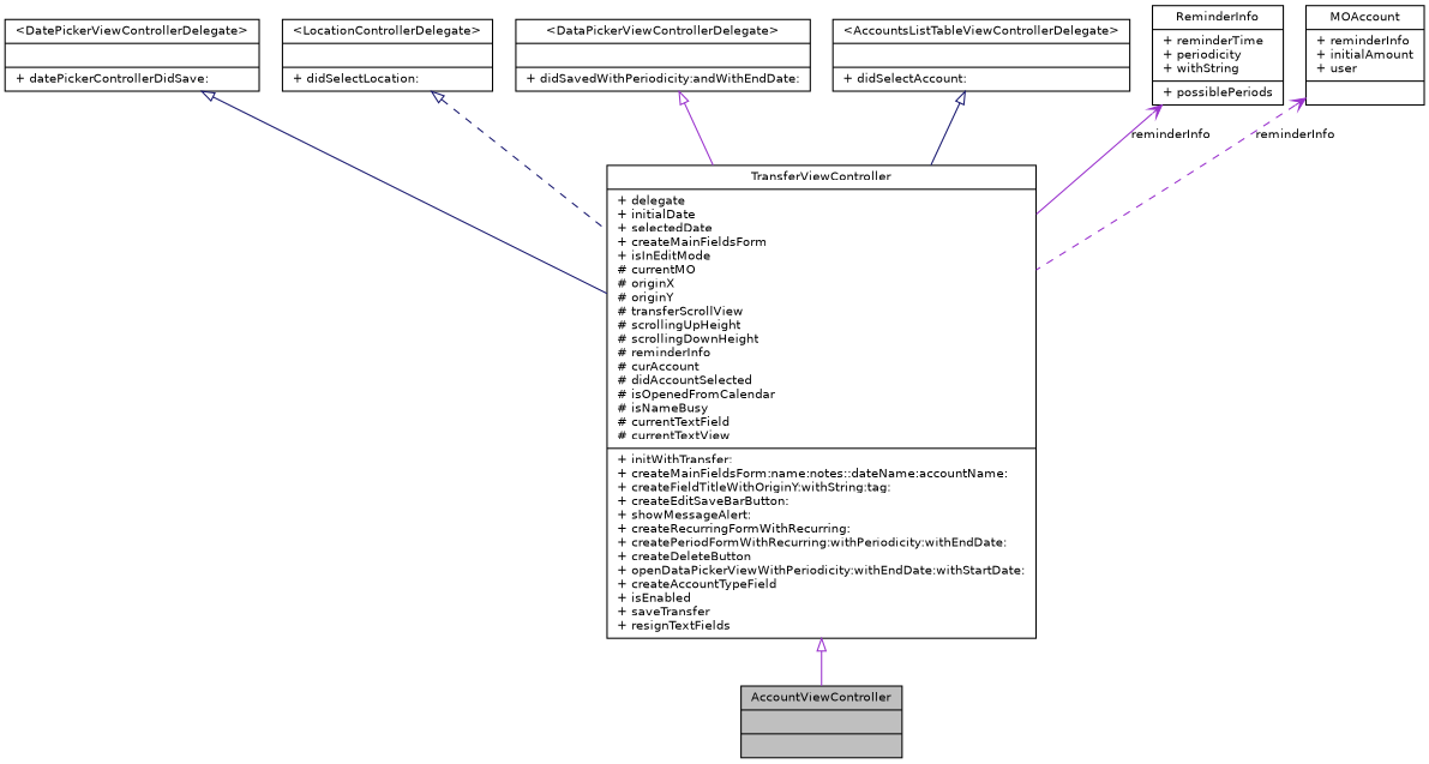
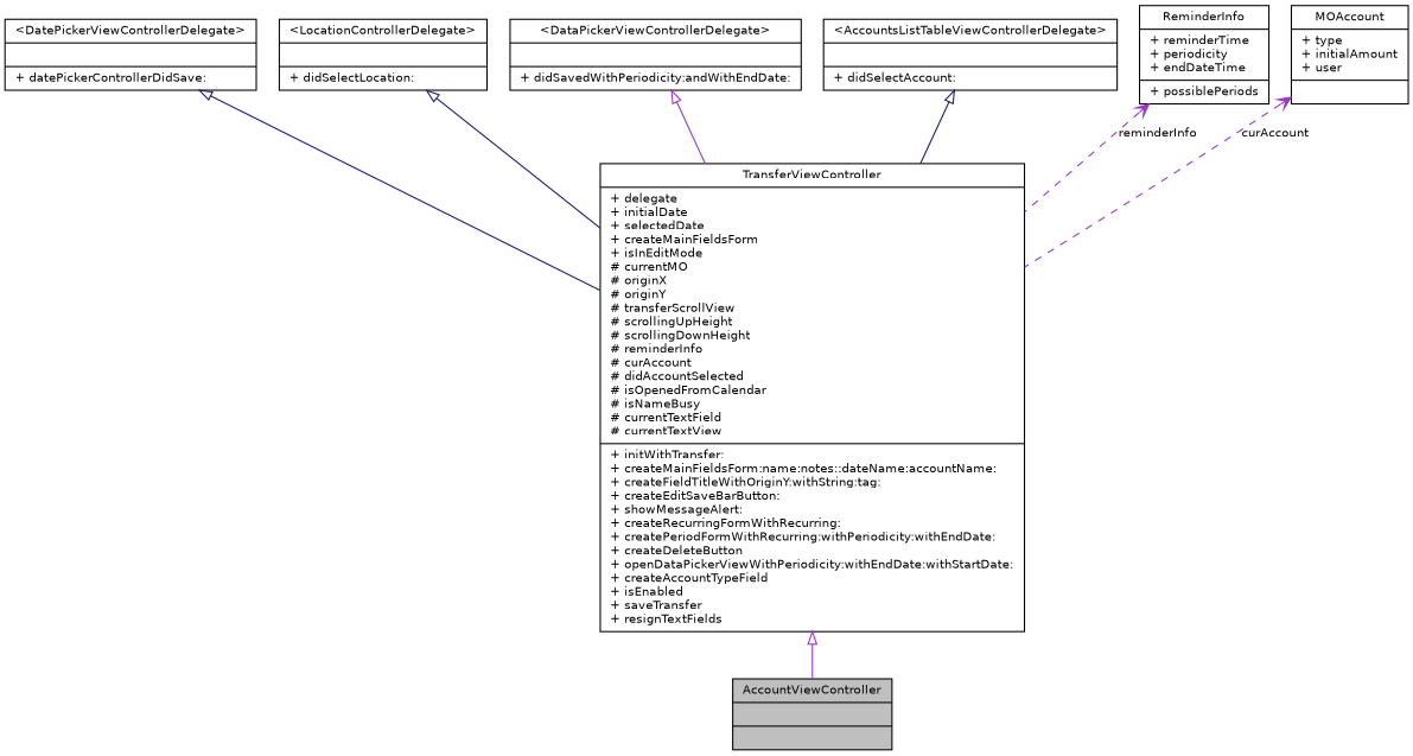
  digraph {
    node [color=black fillcolor=white fontname=Helvetica fontsize=10 shape=record style=filled]
    edge [arrowtail=empty color=darkorchid3 dir=back fontname=Helvetica fontsize=10 labelfontname=Helvetica labelfontsize=10 style=solid]
    n1 [fillcolor=grey75 fontcolor=black height=0.2 label="{AccountViewController\n||}" width=0.4]
    n2 [height=0.2 label="{TransferViewController\n|+ delegate\l+ initialDate\l+ selectedDate\l+ createMainFieldsForm\l+ isInEditMode\l# currentMO\l# originX\l# originY\l# transferScrollView\l# scrollingUpHeight\l# scrollingDownHeight\l# reminderInfo\l# curAccount\l# didAccountSelected\l# isOpenedFromCalendar\l# isNameBusy\l# currentTextField\l# currentTextView\l|+ initWithTransfer:\l+ createMainFieldsForm:name:notes::dateName:accountName:\l+ createFieldTitleWithOriginY:withString:tag:\l+ createEditSaveBarButton:\l+ showMessageAlert:\l+ createRecurringFormWithRecurring:\l+ createPeriodFormWithRecurring:withPeriodicity:withEndDate:\l+ createDeleteButton\l+ openDataPickerViewWithPeriodicity:withEndDate:withStartDate:\l+ createAccountTypeField\l+ isEnabled\l+ saveTransfer\l+ resignTextFields\l}" width=0.4]
    n3 [height=0.2 label="{\<DatePickerViewControllerDelegate\>\n||+ datePickerControllerDidSave:\l}" width=0.4]
    n4 [height=0.2 label="{\<LocationControllerDelegate\>\n||+ didSelectLocation:\l}" width=0.4]
    n5 [height=0.2 label="{\<DataPickerViewControllerDelegate\>\n||+ didSavedWithPeriodicity:andWithEndDate:\l}" width=0.4]
    n6 [height=0.2 label="{\<AccountsListTableViewControllerDelegate\>\n||+ didSelectAccount:\l}" width=0.4]
-   n7 [height=0.2 label="{ReminderInfo\n|+ reminderTime\l+ periodicity\l+ withString\l|+ possiblePeriods\l}" width=0.4]
-   n8 [height=0.2 label="{MOAccount\n|+ reminderInfo\l+ initialAmount\l+ user\l|}" width=0.4]
+   n7 [height=0.2 label="{ReminderInfo\n|+ reminderTime\l+ periodicity\l+ endDateTime\l|+ possiblePeriods\l}" width=0.4]
+   n8 [height=0.2 label="{MOAccount\n|+ type\l+ initialAmount\l+ user\l|}" width=0.4]
    n2 -> n1
    n3 -> n2 [color=midnightblue]
-   n4 -> n2 [color=midnightblue style=dashed]
+   n4 -> n2 [color=midnightblue]
    n5 -> n2
    n6 -> n2 [color=midnightblue]
-   n7 -> n2 [arrowtail=open label=reminderInfo]
-   n8 -> n2 [arrowtail=open label=reminderInfo style=dashed]
+   n7 -> n2 [arrowtail=open label=reminderInfo style=dashed]
+   n8 -> n2 [arrowtail=open label=curAccount style=dashed]
  }
